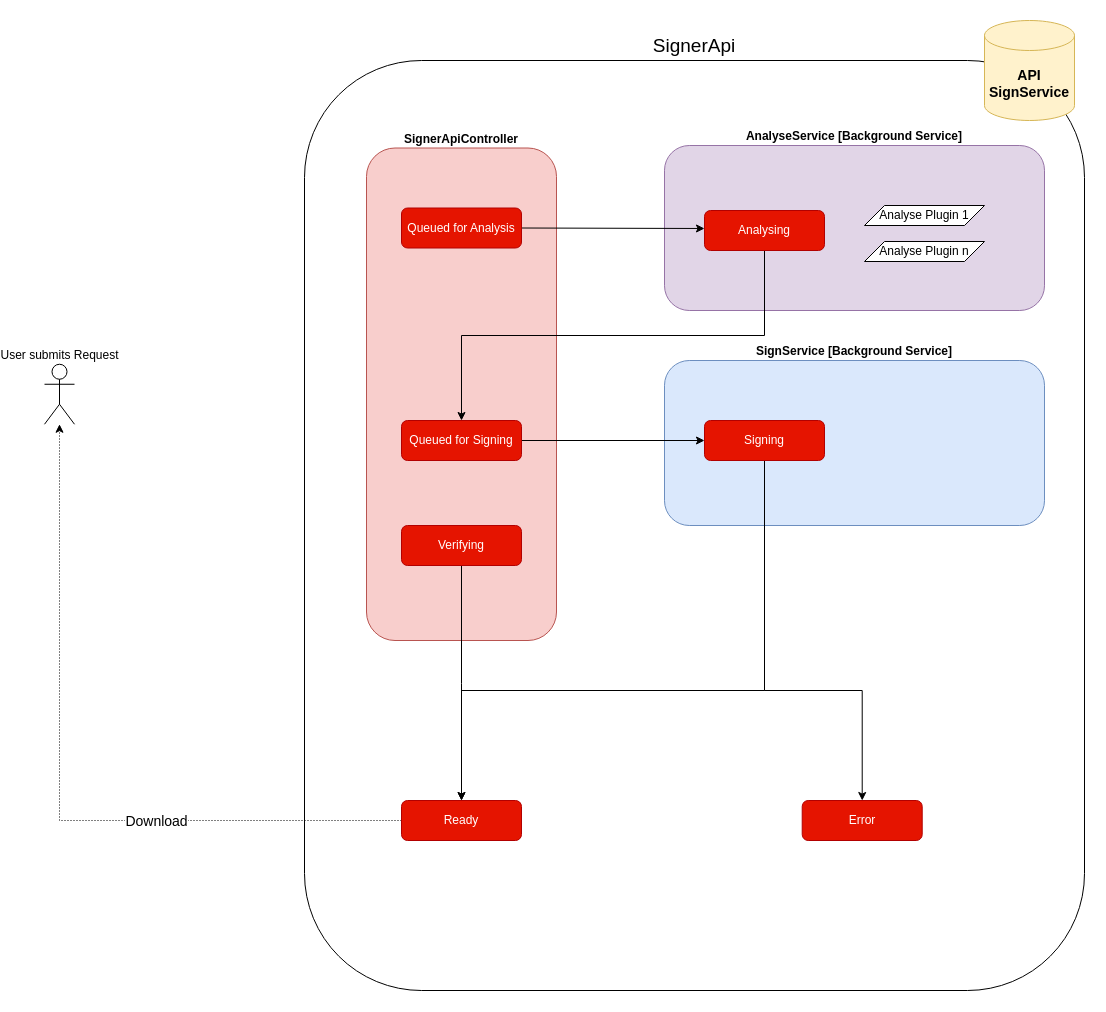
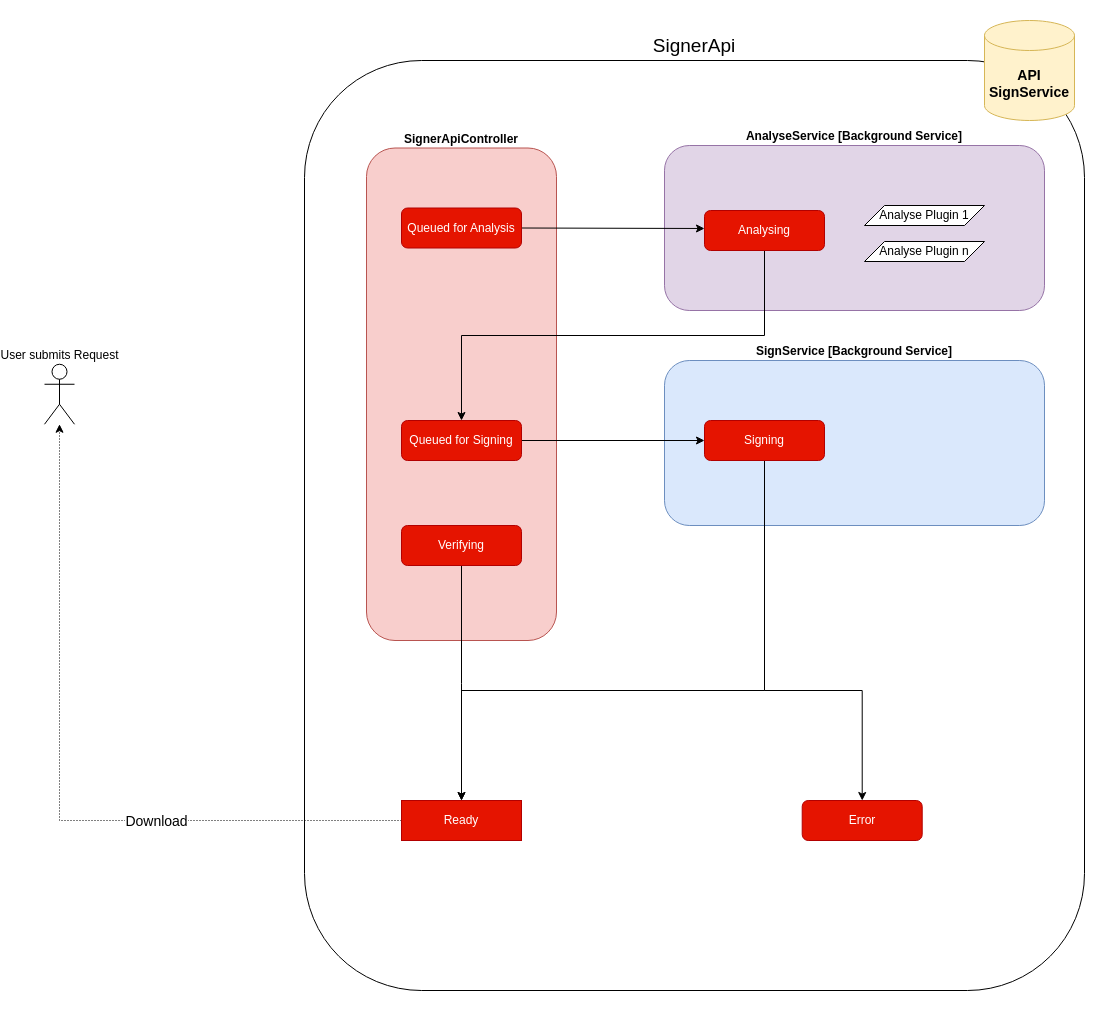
  <mxCell id="0" />
  <mxCell id="1" parent="0" />
  <mxCell id="2" value="SignerApi" style="rounded=1;whiteSpace=wrap;html=1;fillColor=none;labelPosition=center;verticalLabelPosition=top;align=center;verticalAlign=bottom;fontSize=19;" vertex="1" parent="1"><mxGeometry x="280" y="60" width="780" height="930" as="geometry" /></mxCell>
  <mxCell id="3" value="AnalyseService [Background Service]" style="rounded=1;whiteSpace=wrap;html=1;labelPosition=center;verticalLabelPosition=top;align=center;verticalAlign=bottom;fillColor=#e1d5e7;strokeColor=#9673a6;fontStyle=1" vertex="1" parent="1"><mxGeometry x="640" y="145" width="380" height="165" as="geometry" /></mxCell>
  <mxCell id="4" value="SignerApiController" style="rounded=1;whiteSpace=wrap;html=1;labelPosition=center;verticalLabelPosition=top;align=center;verticalAlign=bottom;fillColor=#f8cecc;strokeColor=#b85450;fontStyle=1" vertex="1" parent="1"><mxGeometry x="342" y="147.5" width="190" height="492.5" as="geometry" /></mxCell>
  <mxCell id="5" value="SignService [Background Service]" style="rounded=1;whiteSpace=wrap;html=1;labelPosition=center;verticalLabelPosition=top;align=center;verticalAlign=bottom;fillColor=#dae8fc;strokeColor=#6c8ebf;fontStyle=1" vertex="1" parent="1"><mxGeometry x="640" y="360" width="380" height="165" as="geometry" /></mxCell>
  <mxCell id="6" style="edgeStyle=elbowEdgeStyle;rounded=0;orthogonalLoop=1;jettySize=auto;elbow=vertical;html=1;exitX=1;exitY=0.5;exitDx=0;exitDy=0;" edge="1" parent="1" source="7" target="10"><mxGeometry relative="1" as="geometry" /></mxCell>
  <mxCell id="7" value="Queued for Analysis" style="rounded=1;whiteSpace=wrap;html=1;fontSize=12;glass=0;strokeWidth=1;shadow=0;fillColor=#e51400;strokeColor=#B20000;fontColor=#ffffff;" parent="1" vertex="1"><mxGeometry x="377" y="207.5" width="120" height="40" as="geometry" /></mxCell>
  <mxCell id="8" value="User submits Request" style="shape=umlActor;verticalLabelPosition=top;verticalAlign=bottom;html=1;outlineConnect=0;labelPosition=center;align=center;" vertex="1" parent="1"><mxGeometry x="20" y="363.75" width="30" height="60" as="geometry" /></mxCell>
  <mxCell id="9" style="edgeStyle=elbowEdgeStyle;rounded=0;orthogonalLoop=1;jettySize=auto;elbow=vertical;html=1;exitX=0.5;exitY=1;exitDx=0;exitDy=0;" edge="1" parent="1" source="10" target="12"><mxGeometry relative="1" as="geometry" /></mxCell>
  <mxCell id="10" value="Analysing" style="rounded=1;whiteSpace=wrap;html=1;fontSize=12;glass=0;strokeWidth=1;shadow=0;fillColor=#e51400;strokeColor=#B20000;fontColor=#ffffff;" vertex="1" parent="1"><mxGeometry x="680" y="210" width="120" height="40" as="geometry" /></mxCell>
  <mxCell id="11" style="edgeStyle=elbowEdgeStyle;rounded=0;orthogonalLoop=1;jettySize=auto;elbow=vertical;html=1;exitX=1;exitY=0.5;exitDx=0;exitDy=0;" edge="1" parent="1" source="12" target="15"><mxGeometry relative="1" as="geometry" /></mxCell>
  <mxCell id="12" value="Queued for Signing" style="rounded=1;whiteSpace=wrap;html=1;fontSize=12;glass=0;strokeWidth=1;shadow=0;fillColor=#e51400;strokeColor=#B20000;fontColor=#ffffff;" vertex="1" parent="1"><mxGeometry x="377" y="420" width="120" height="40" as="geometry" /></mxCell>
  <mxCell id="13" style="edgeStyle=elbowEdgeStyle;rounded=0;orthogonalLoop=1;jettySize=auto;elbow=vertical;html=1;exitX=0.5;exitY=1;exitDx=0;exitDy=0;" edge="1" parent="1" source="15" target="18"><mxGeometry relative="1" as="geometry"><Array as="points"><mxPoint x="590" y="690" /><mxPoint x="600" y="580" /></Array></mxGeometry></mxCell>
  <mxCell id="14" style="edgeStyle=elbowEdgeStyle;rounded=0;orthogonalLoop=1;jettySize=auto;elbow=vertical;html=1;exitX=0.5;exitY=1;exitDx=0;exitDy=0;entryX=0.5;entryY=0;entryDx=0;entryDy=0;" edge="1" parent="1" source="15" target="19"><mxGeometry relative="1" as="geometry"><Array as="points"><mxPoint x="780" y="690" /><mxPoint x="780" y="580" /></Array></mxGeometry></mxCell>
  <mxCell id="15" value="Signing" style="rounded=1;whiteSpace=wrap;html=1;fontSize=12;glass=0;strokeWidth=1;shadow=0;fillColor=#e51400;strokeColor=#B20000;fontColor=#ffffff;" vertex="1" parent="1"><mxGeometry x="680" y="420" width="120" height="40" as="geometry" /></mxCell>
  <mxCell id="16" style="edgeStyle=elbowEdgeStyle;rounded=0;orthogonalLoop=1;jettySize=auto;elbow=vertical;html=1;exitX=0;exitY=0.5;exitDx=0;exitDy=0;fontSize=14;dashed=1;dashPattern=1 2;" edge="1" parent="1" source="18" target="8"><mxGeometry relative="1" as="geometry"><Array as="points"><mxPoint x="230" y="820" /><mxPoint x="20" y="620" /><mxPoint x="180" y="640" /></Array></mxGeometry></mxCell>
  <mxCell id="17" value="Download" style="edgeLabel;html=1;align=center;verticalAlign=middle;resizable=0;points=[];fontSize=14;" vertex="1" connectable="0" parent="16"><mxGeometry x="-0.332" relative="1" as="geometry"><mxPoint x="1" as="offset" /></mxGeometry></mxCell>
- <mxCell id="18" value="Ready" style="rounded=1;whiteSpace=wrap;html=1;fontSize=12;glass=0;strokeWidth=1;shadow=0;fillColor=#e51400;strokeColor=#B20000;fontColor=#ffffff;" vertex="1" parent="1"><mxGeometry x="377" y="800" width="120" height="40" as="geometry" /></mxCell>
+ <mxCell id="18" value="Ready" style="whiteSpace=wrap;html=1;fontSize=12;glass=0;strokeWidth=1;shadow=0;fillColor=#e51400;strokeColor=#B20000;fontColor=#ffffff;rounded=0;" vertex="1" parent="1"><mxGeometry x="377" y="800" width="120" height="40" as="geometry" /></mxCell>
  <mxCell id="19" value="Error" style="rounded=1;whiteSpace=wrap;html=1;fontSize=12;glass=0;strokeWidth=1;shadow=0;fillColor=#e51400;strokeColor=#B20000;fontColor=#ffffff;" vertex="1" parent="1"><mxGeometry x="777.71" y="800" width="120" height="40" as="geometry" /></mxCell>
  <mxCell id="20" value="API SignService" style="shape=cylinder3;whiteSpace=wrap;html=1;boundedLbl=1;backgroundOutline=1;size=15;fillColor=#fff2cc;strokeColor=#d6b656;fontStyle=1;fontSize=14;" vertex="1" parent="1"><mxGeometry x="960" y="20" width="90" height="100" as="geometry" /></mxCell>
  <mxCell id="21" value="Analyse Plugin 1" style="shape=parallelogram;perimeter=parallelogramPerimeter;whiteSpace=wrap;html=1;fixedSize=1;" vertex="1" parent="1"><mxGeometry x="840" y="205" width="120" height="20" as="geometry" /></mxCell>
  <mxCell id="22" value="Analyse Plugin n" style="shape=parallelogram;perimeter=parallelogramPerimeter;whiteSpace=wrap;html=1;fixedSize=1;" vertex="1" parent="1"><mxGeometry x="840" y="241" width="120" height="20" as="geometry" /></mxCell>
  <mxCell id="23" style="edgeStyle=elbowEdgeStyle;rounded=0;orthogonalLoop=1;jettySize=auto;elbow=vertical;html=1;exitX=0.5;exitY=1;exitDx=0;exitDy=0;entryX=0.5;entryY=0;entryDx=0;entryDy=0;fontSize=14;" edge="1" parent="1" source="24" target="18"><mxGeometry relative="1" as="geometry" /></mxCell>
  <mxCell id="24" value="Verifying" style="rounded=1;whiteSpace=wrap;html=1;fontSize=12;glass=0;strokeWidth=1;shadow=0;fillColor=#e51400;strokeColor=#B20000;fontColor=#ffffff;" vertex="1" parent="1"><mxGeometry x="377" y="525" width="120" height="40" as="geometry" /></mxCell>
